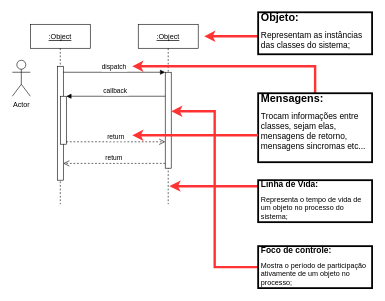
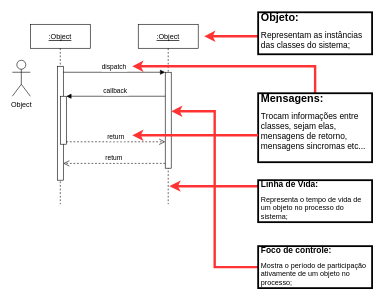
  <mxCell id="0" />
  <mxCell id="1" parent="0" />
  <mxCell id="2" value=":Object" style="shape=umlLifeline;perimeter=lifelinePerimeter;container=1;collapsible=0;recursiveResize=0;rounded=0;shadow=0;strokeWidth=1;fontStyle=4" parent="1" vertex="1"><mxGeometry x="50" y="40" width="100" height="300" as="geometry" /></mxCell>
  <mxCell id="3" value="" style="points=[];perimeter=orthogonalPerimeter;rounded=0;shadow=0;strokeWidth=1;" parent="2" vertex="1"><mxGeometry x="45" y="70" width="10" height="190" as="geometry" /></mxCell>
  <mxCell id="4" value="" style="points=[];perimeter=orthogonalPerimeter;rounded=0;shadow=0;strokeWidth=1;" parent="2" vertex="1"><mxGeometry x="50" y="120" width="10" height="80" as="geometry" /></mxCell>
  <mxCell id="5" value=":Object" style="shape=umlLifeline;perimeter=lifelinePerimeter;container=1;collapsible=0;recursiveResize=0;rounded=0;shadow=0;strokeWidth=1;fontStyle=4" parent="1" vertex="1"><mxGeometry x="230" y="40" width="100" height="300" as="geometry" /></mxCell>
  <mxCell id="6" value="" style="points=[];perimeter=orthogonalPerimeter;rounded=0;shadow=0;strokeWidth=1;" parent="5" vertex="1"><mxGeometry x="45" y="80" width="10" height="160" as="geometry" /></mxCell>
  <mxCell id="7" value="return" style="verticalAlign=bottom;endArrow=open;dashed=1;endSize=8;exitX=0;exitY=0.95;shadow=0;strokeWidth=1;" parent="1" source="6" target="3" edge="1"><mxGeometry relative="1" as="geometry"><mxPoint x="205" y="196" as="targetPoint" /></mxGeometry></mxCell>
  <mxCell id="8" value="dispatch" style="verticalAlign=bottom;endArrow=block;entryX=0;entryY=0;shadow=0;strokeWidth=1;" parent="1" source="3" target="6" edge="1"><mxGeometry relative="1" as="geometry"><mxPoint x="205" y="120" as="sourcePoint" /></mxGeometry></mxCell>
  <mxCell id="9" value="callback" style="verticalAlign=bottom;endArrow=block;entryX=1;entryY=0;shadow=0;strokeWidth=1;" parent="1" source="6" target="4" edge="1"><mxGeometry relative="1" as="geometry"><mxPoint x="170" y="160" as="sourcePoint" /></mxGeometry></mxCell>
  <mxCell id="10" value="return" style="verticalAlign=bottom;endArrow=open;dashed=1;endSize=8;exitX=1;exitY=0.95;shadow=0;strokeWidth=1;" parent="1" source="4" target="6" edge="1"><mxGeometry relative="1" as="geometry"><mxPoint x="170" y="217" as="targetPoint" /></mxGeometry></mxCell>
  <mxCell id="11" value="" style="endArrow=classic;html=1;strokeColor=#FF3333;strokeWidth=4;" edge="1" parent="1"><mxGeometry width="50" height="50" relative="1" as="geometry"><mxPoint x="430" y="60" as="sourcePoint" /><mxPoint x="340" y="60" as="targetPoint" /><Array as="points"><mxPoint x="400" y="60" /><mxPoint x="380" y="60" /></Array></mxGeometry></mxCell>
  <mxCell id="12" value="&lt;h1 style=&quot;font-size: 14px&quot;&gt;&lt;font style=&quot;font-size: 18px&quot;&gt;Objeto:&lt;/font&gt;&lt;/h1&gt;&lt;h1 style=&quot;font-size: 14px&quot;&gt;&lt;span style=&quot;font-weight: normal&quot;&gt;Representam as instâncias das classes do sistema;&lt;/span&gt;&lt;br&gt;&lt;/h1&gt;" style="text;html=1;fillColor=none;spacing=5;spacingTop=-20;whiteSpace=wrap;overflow=hidden;rounded=0;strokeWidth=3;strokeColor=#000000;" vertex="1" parent="1"><mxGeometry x="430" y="20" width="190" height="70" as="geometry" /></mxCell>
- <mxCell id="13" value="Actor" style="shape=umlActor;verticalLabelPosition=bottom;verticalAlign=top;html=1;outlineConnect=0;rounded=0;strokeColor=#000000;strokeWidth=1;" vertex="1" parent="1"><mxGeometry x="20" y="100" width="30" height="60" as="geometry" /></mxCell>
+ <mxCell id="13" value="Object" style="shape=umlActor;verticalLabelPosition=bottom;verticalAlign=top;html=1;outlineConnect=0;rounded=0;strokeColor=#000000;strokeWidth=1;" vertex="1" parent="1"><mxGeometry x="20" y="100" width="30" height="60" as="geometry" /></mxCell>
  <mxCell id="14" style="edgeStyle=orthogonalEdgeStyle;rounded=0;orthogonalLoop=1;jettySize=auto;html=1;strokeColor=#FF3333;strokeWidth=4;exitX=0.5;exitY=0;exitDx=0;exitDy=0;" edge="1" parent="1" source="15"><mxGeometry relative="1" as="geometry"><mxPoint x="220" y="110" as="targetPoint" /><mxPoint x="525" y="140" as="sourcePoint" /><Array as="points"><mxPoint x="525" y="110" /></Array></mxGeometry></mxCell>
  <mxCell id="15" value="&lt;h1 style=&quot;font-size: 14px&quot;&gt;&lt;font style=&quot;font-size: 18px&quot;&gt;Mensagens:&lt;/font&gt;&lt;br&gt;&lt;/h1&gt;&lt;h1 style=&quot;font-size: 14px&quot;&gt;&lt;span style=&quot;font-weight: normal&quot;&gt;Trocam informações entre classes, sejam elas, mensagens de retorno, mensagens sincromas etc...&lt;/span&gt;&lt;br&gt;&lt;/h1&gt;" style="text;html=1;fillColor=none;spacing=5;spacingTop=-20;whiteSpace=wrap;overflow=hidden;rounded=0;strokeWidth=3;strokeColor=#000000;" vertex="1" parent="1"><mxGeometry x="430" y="155" width="190" height="115" as="geometry" /></mxCell>
  <mxCell id="16" style="edgeStyle=orthogonalEdgeStyle;rounded=0;orthogonalLoop=1;jettySize=auto;html=1;strokeColor=#FF3333;strokeWidth=4;" edge="1" parent="1"><mxGeometry relative="1" as="geometry"><mxPoint x="220" y="225" as="targetPoint" /><mxPoint x="430" y="225" as="sourcePoint" /><Array as="points" /></mxGeometry></mxCell>
  <mxCell id="17" style="edgeStyle=orthogonalEdgeStyle;rounded=0;orthogonalLoop=1;jettySize=auto;html=1;entryX=0.52;entryY=0.9;entryDx=0;entryDy=0;entryPerimeter=0;strokeColor=#FF3333;strokeWidth=4;" edge="1" parent="1" source="18" target="5"><mxGeometry relative="1" as="geometry"><Array as="points"><mxPoint x="410" y="310" /><mxPoint x="410" y="310" /></Array></mxGeometry></mxCell>
  <mxCell id="18" value="&lt;h1 style=&quot;font-size: 14px&quot;&gt;Linha de Vida:&lt;br&gt;&lt;/h1&gt;Representa o tempo de vida de um objeto no processo do sistema;" style="text;html=1;fillColor=none;spacing=5;spacingTop=-20;whiteSpace=wrap;overflow=hidden;rounded=0;strokeWidth=3;strokeColor=#000000;" vertex="1" parent="1"><mxGeometry x="430" y="300" width="190" height="70" as="geometry" /></mxCell>
  <mxCell id="19" style="edgeStyle=orthogonalEdgeStyle;rounded=0;orthogonalLoop=1;jettySize=auto;html=1;entryX=1;entryY=0.406;entryDx=0;entryDy=0;entryPerimeter=0;strokeColor=#FF3333;strokeWidth=4;" edge="1" parent="1" source="20" target="6"><mxGeometry relative="1" as="geometry" /></mxCell>
  <mxCell id="20" value="&lt;h1 style=&quot;font-size: 14px&quot;&gt;Foco de controle:&lt;br&gt;&lt;/h1&gt;Mostra o período de participação ativamente de um objeto no processo;" style="text;html=1;fillColor=none;spacing=5;spacingTop=-20;whiteSpace=wrap;overflow=hidden;rounded=0;strokeWidth=3;strokeColor=#000000;" vertex="1" parent="1"><mxGeometry x="430" y="410" width="190" height="70" as="geometry" /></mxCell>
